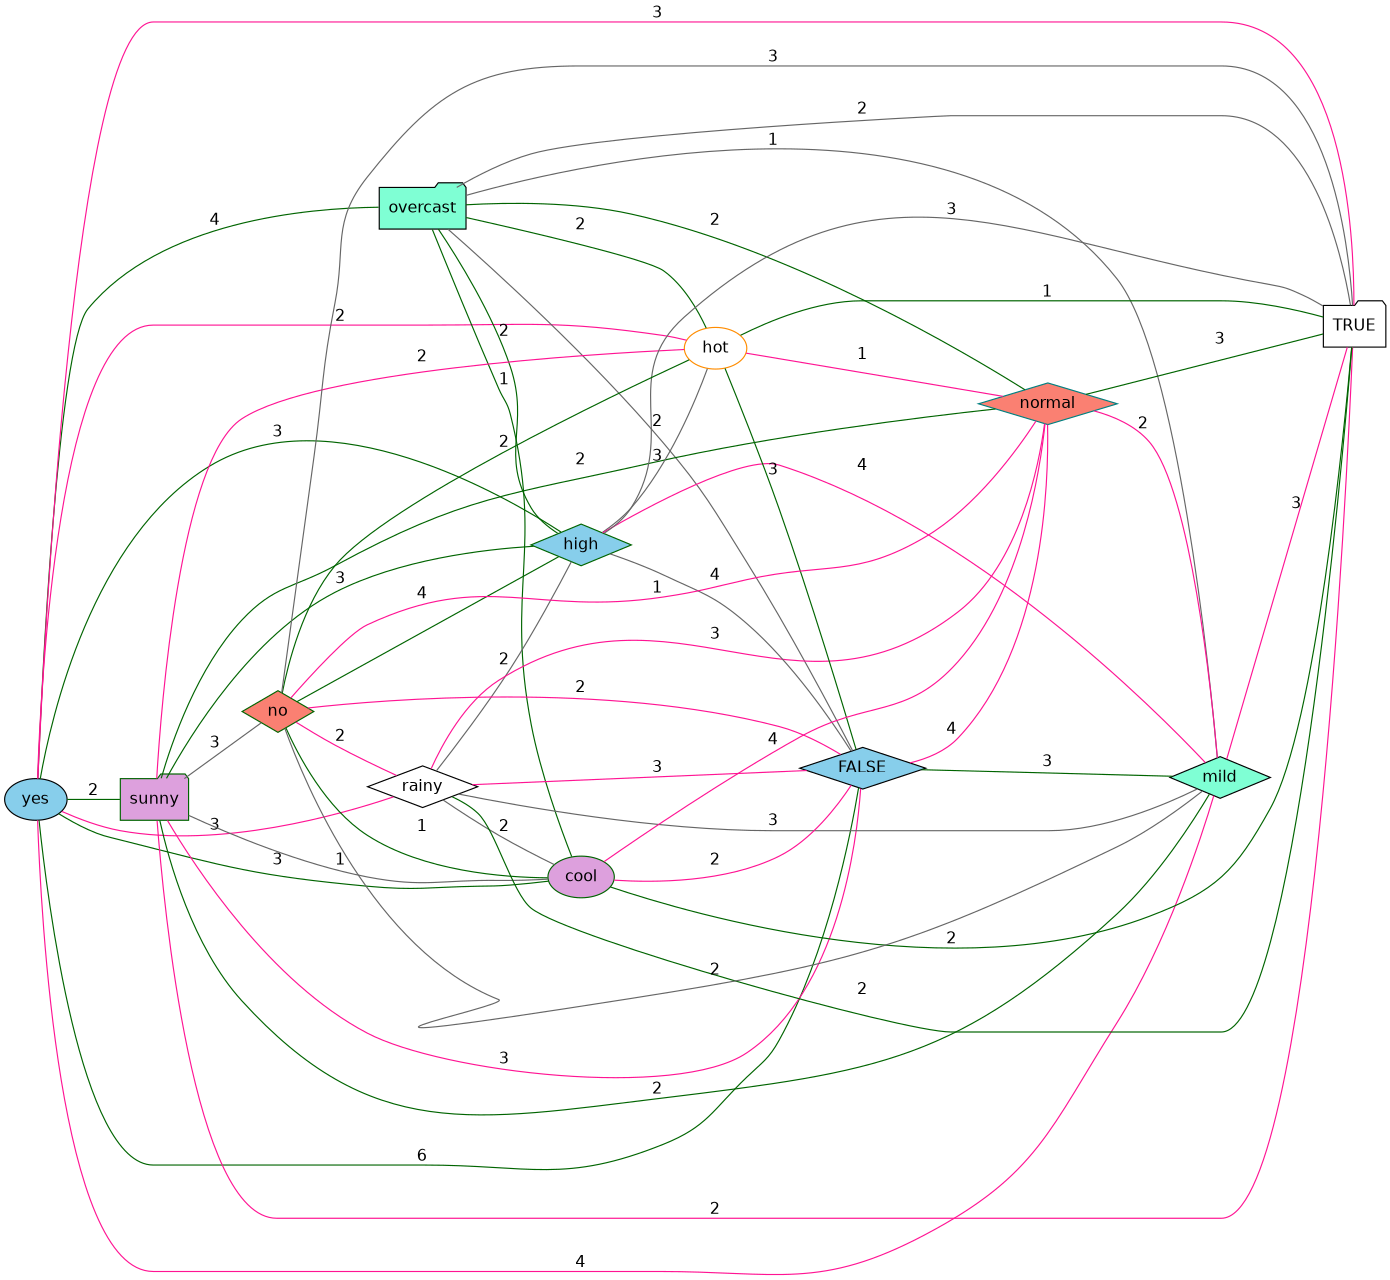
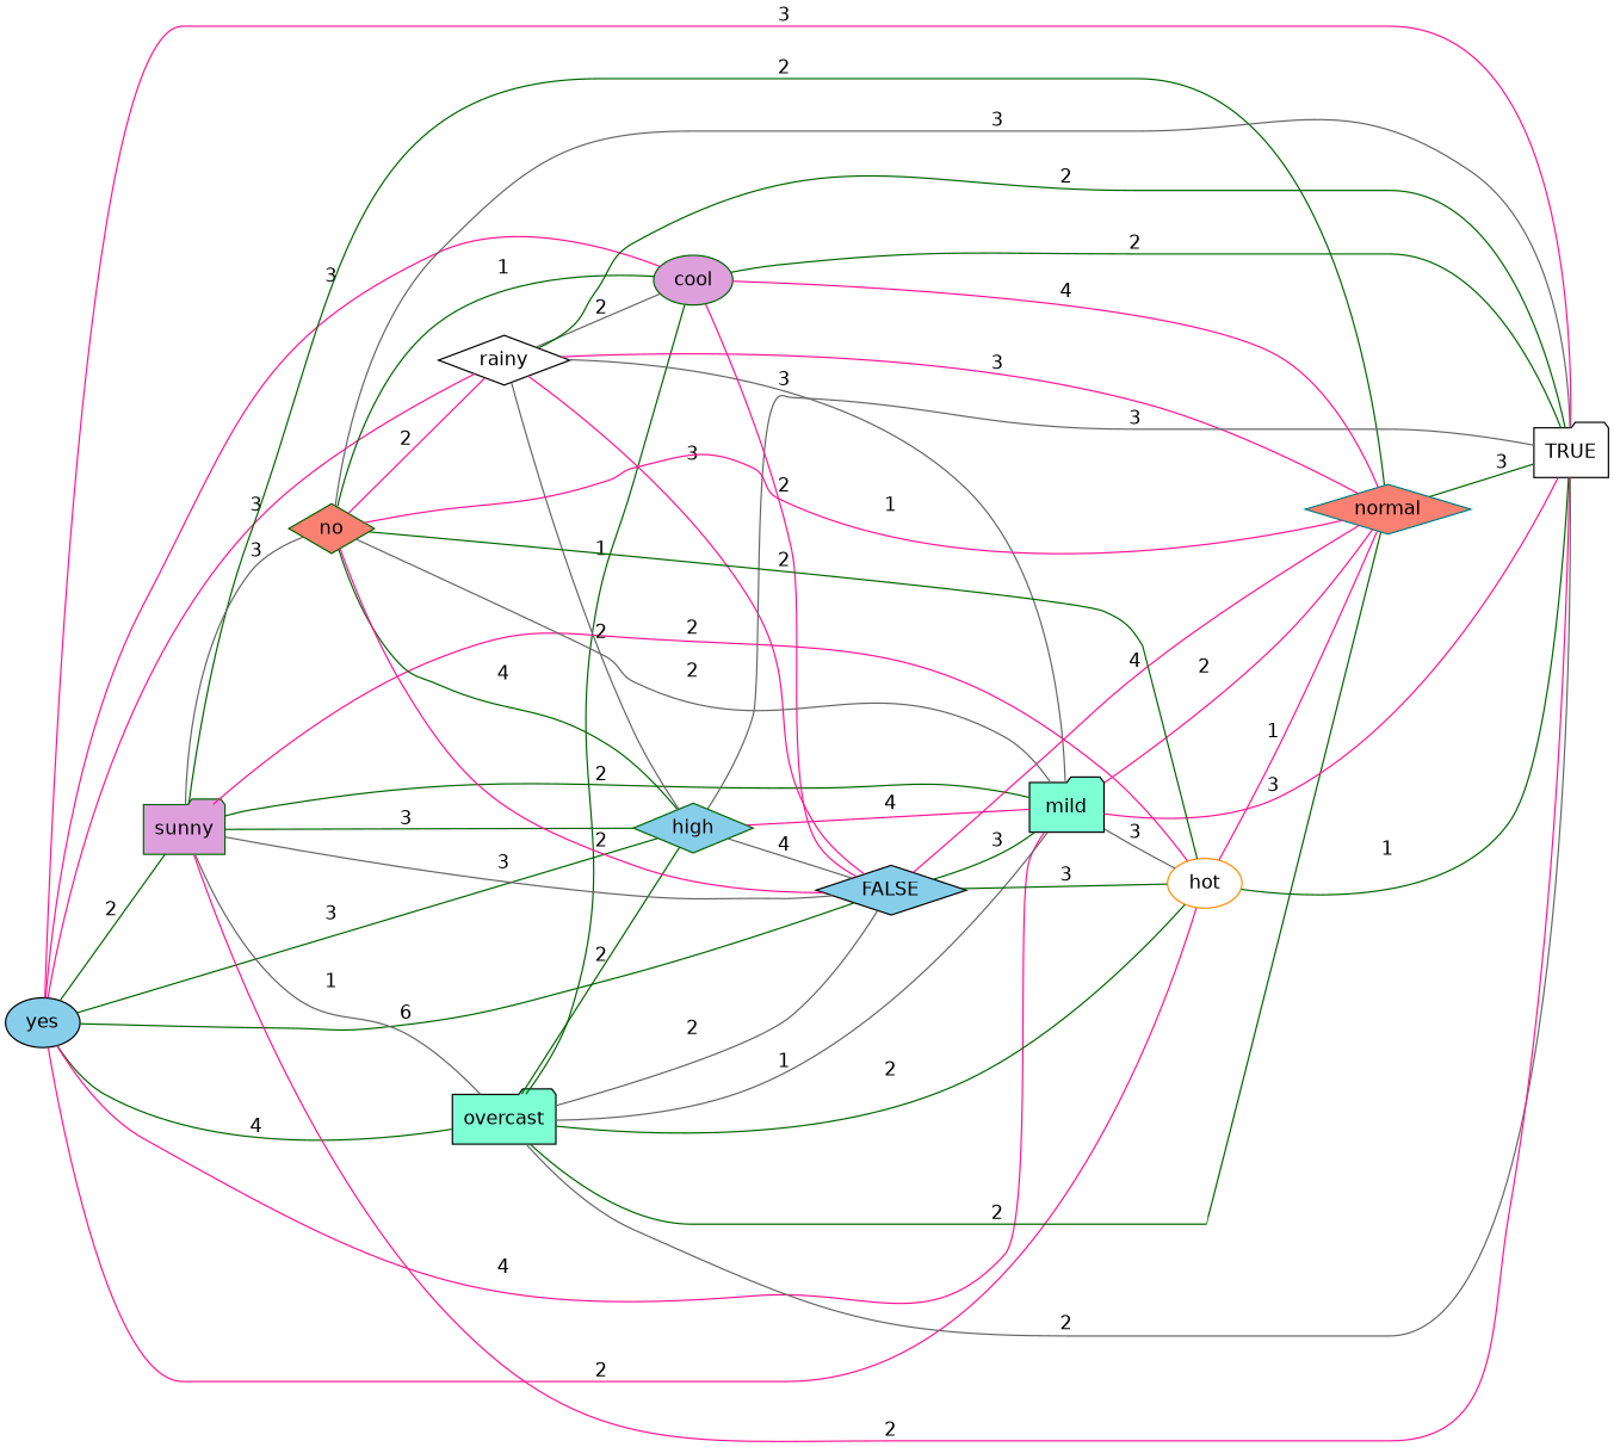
  strict graph {
    fontname="DejaVu Sans"
    rankdir=LR
    node [color=black fillcolor=skyblue fontname="DejaVu Sans" shape=diamond style=filled]
    edge [color=darkgreen fontname="DejaVu Sans"]
    yes [shape=ellipse]
    overcast [fillcolor=aquamarine shape=folder]
    sunny [color=darkgreen fillcolor=plum shape=folder]
    rainy [fillcolor=white]
    high [color=darkgreen]
    hot [color=darkorange fillcolor=white shape=ellipse]
    cool [color=darkgreen fillcolor=plum shape=ellipse]
    FALSE
-   mild [fillcolor=aquamarine]
+   mild [fillcolor=aquamarine shape=folder]
    TRUE [fillcolor=white shape=folder]
    normal [color=teal fillcolor=salmon]
    no [color=darkgreen fillcolor=salmon]
    yes -- overcast [label=4]
    yes -- sunny [label=2]
    yes -- rainy [color=deeppink label=3]
    yes -- high [label=3]
    yes -- hot [color=deeppink label=2]
-   yes -- cool [label=3]
+   yes -- cool [color=deeppink label=3]
    yes -- FALSE [label=6]
    yes -- mild [color=deeppink label=4]
    yes -- TRUE [color=deeppink label=3]
    overcast -- high [label=2]
    overcast -- hot [label=2]
    overcast -- cool [label=1]
    overcast -- FALSE [color=gray40 label=2]
    overcast -- mild [color=gray40 label=1]
    overcast -- TRUE [color=gray40 label=2]
    overcast -- normal [label=2]
    sunny -- high [label=3]
    sunny -- hot [color=deeppink label=2]
-   sunny -- cool [color=gray40 label=1]
-   sunny -- FALSE [color=deeppink label=3]
+   sunny -- overcast [color=gray40 label=1]
+   sunny -- FALSE [color=gray40 label=3]
    sunny -- mild [label=2]
    sunny -- TRUE [color=deeppink label=2]
    sunny -- normal [label=2]
    sunny -- no [color=gray40 label=3]
    rainy -- high [color=gray40 label=2]
    rainy -- cool [color=gray40 label=2]
    rainy -- FALSE [color=deeppink label=3]
    rainy -- mild [color=gray40 label=3]
    rainy -- TRUE [label=2]
    rainy -- normal [color=deeppink label=3]
-   high -- hot [color=gray40 label=3]
+   mild -- hot [color=gray40 label=3]
    high -- FALSE [color=gray40 label=4]
    high -- mild [color=deeppink label=4]
    high -- TRUE [color=gray40 label=3]
    hot -- FALSE [label=3]
    hot -- TRUE [label=1]
    hot -- normal [color=deeppink label=1]
    cool -- FALSE [color=deeppink label=2]
    cool -- TRUE [label=2]
    cool -- normal [color=deeppink label=4]
    FALSE -- mild [label=3]
    FALSE -- normal [color=deeppink label=4]
    mild -- TRUE [color=deeppink label=3]
    normal -- mild [color=deeppink label=2]
    normal -- TRUE [label=3]
    no -- rainy [color=deeppink label=2]
    no -- high [label=4]
    no -- hot [label=2]
    no -- cool [label=1]
    no -- FALSE [color=deeppink label=2]
    no -- mild [color=gray40 label=2]
    no -- TRUE [color=gray40 label=3]
    no -- normal [color=deeppink label=1]
  }
